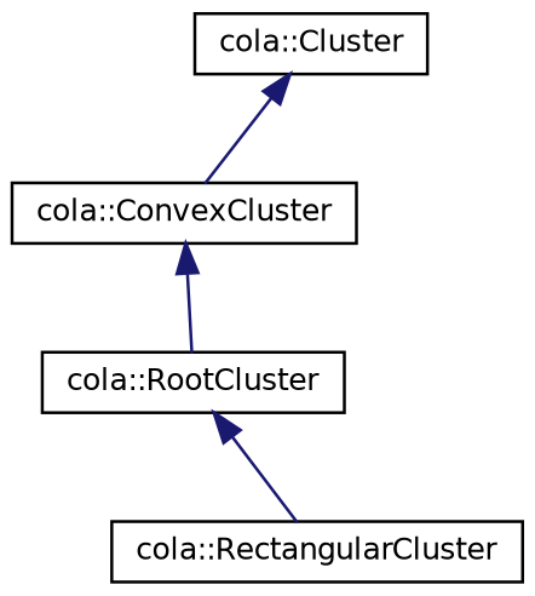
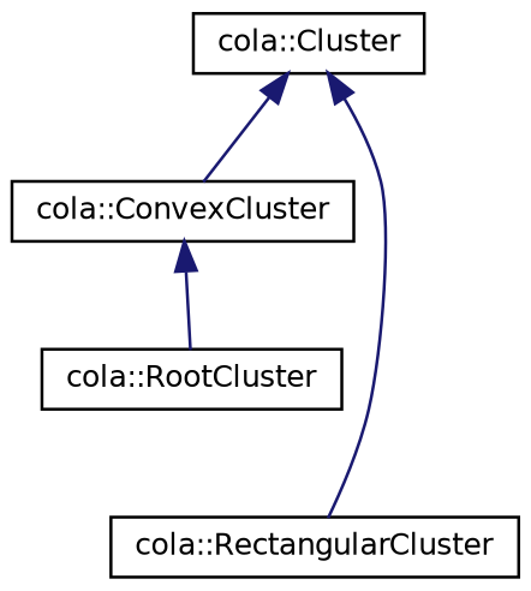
  digraph {
    rankdir=TB
    node [color=black fillcolor=white fontname=Helvetica fontsize=10 shape=record style=filled]
    edge [color=midnightblue dir=back fontname=Helvetica fontsize=10 labelfontname=Helvetica labelfontsize=10 style=solid]
    n1 [height=0.2 label="cola::Cluster" width=0.4]
    n2 [height=0.2 label="cola::ConvexCluster" width=0.4]
    n3 [height=0.2 label="cola::RectangularCluster" width=0.4]
    n4 [height=0.2 label="cola::RootCluster" width=0.4]
    n1 -> n2
-   n4 -> n3
+   n1 -> n3
    n2 -> n4
  }
